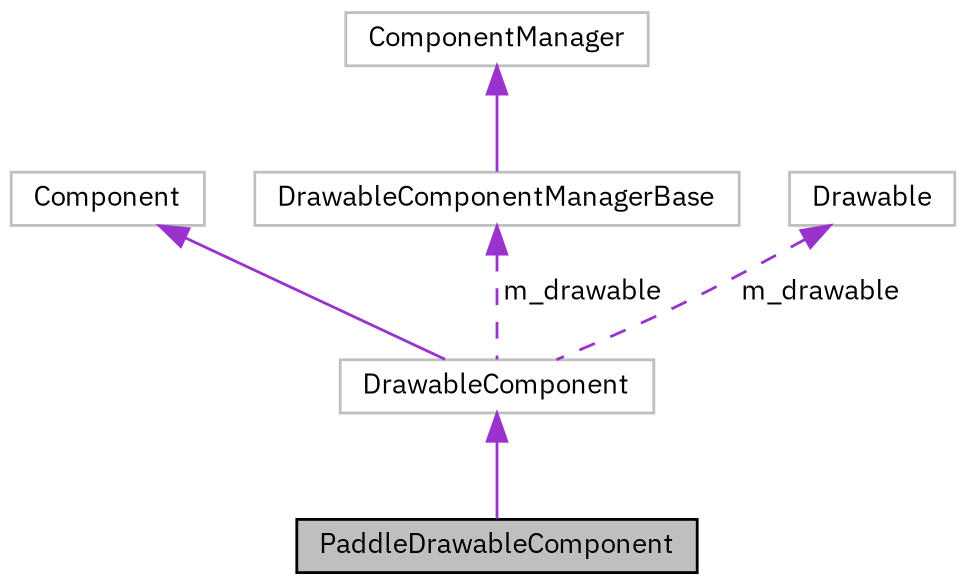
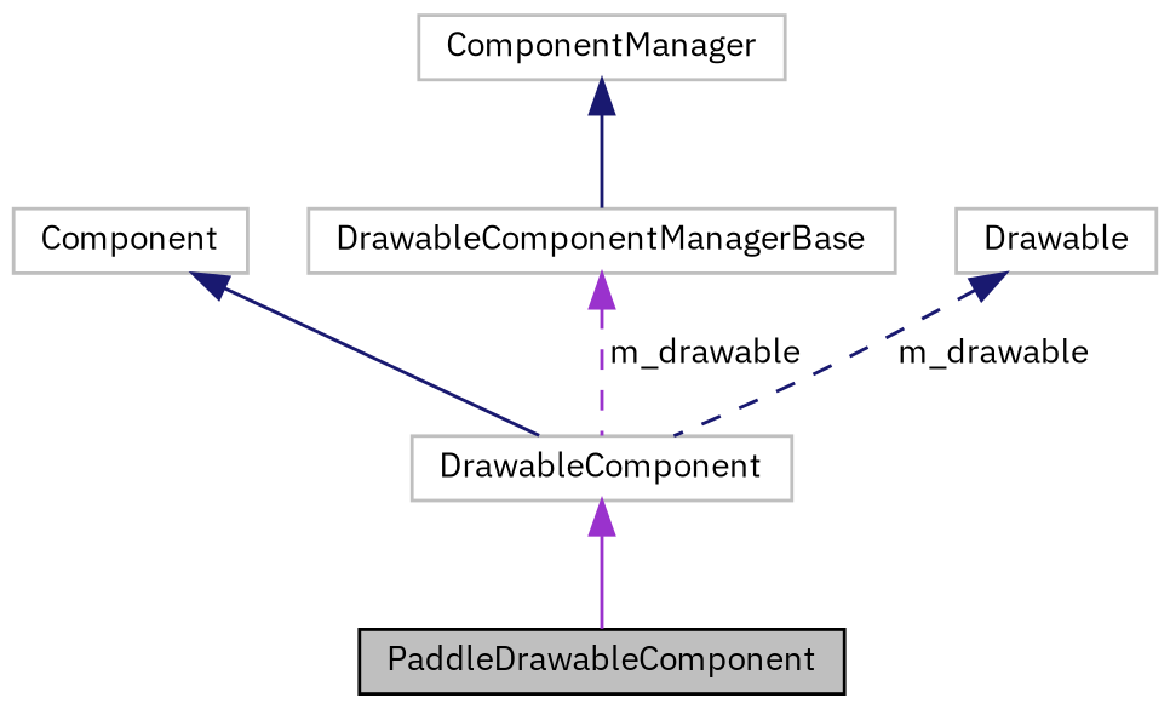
  digraph {
    fontname="IBM Plex Sans"
    node [color=grey75 fillcolor=white fontname="IBM Plex Sans" fontsize=10 shape=record style=filled]
    edge [color=darkorchid3 dir=back fontname="IBM Plex Sans" fontsize=10 labelfontname=Helvetica labelfontsize=10 style=solid]
    n1 [color=black fillcolor=grey75 fontcolor=black height=0.2 label=PaddleDrawableComponent width=0.4]
    n2 [height=0.2 label=DrawableComponent width=0.4]
    n3 [height=0.2 label=Component width=0.4]
    n4 [height=0.2 label=DrawableComponentManagerBase width=0.4]
    n5 [height=0.2 label=ComponentManager width=0.4]
    n6 [height=0.2 label=Drawable width=0.4]
    n2 -> n1
-   n3 -> n2
+   n3 -> n2 [color=midnightblue]
    n4 -> n2 [label=" m_drawable" style=dashed]
-   n5 -> n4
-   n6 -> n2 [label=" m_drawable" style=dashed]
+   n5 -> n4 [color=midnightblue]
+   n6 -> n2 [color=midnightblue label=" m_drawable" style=dashed]
  }
